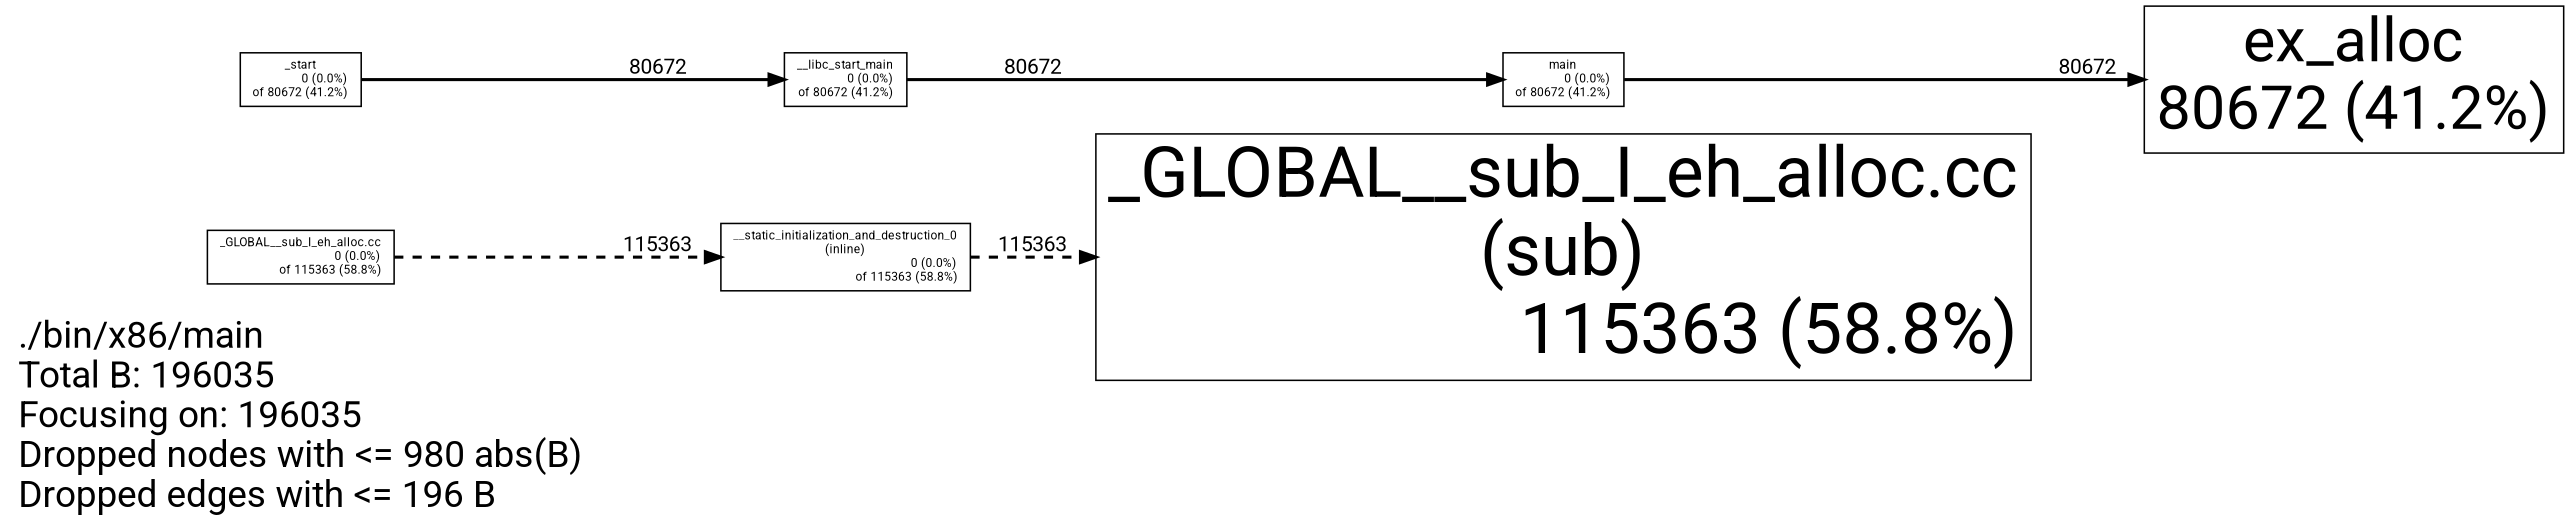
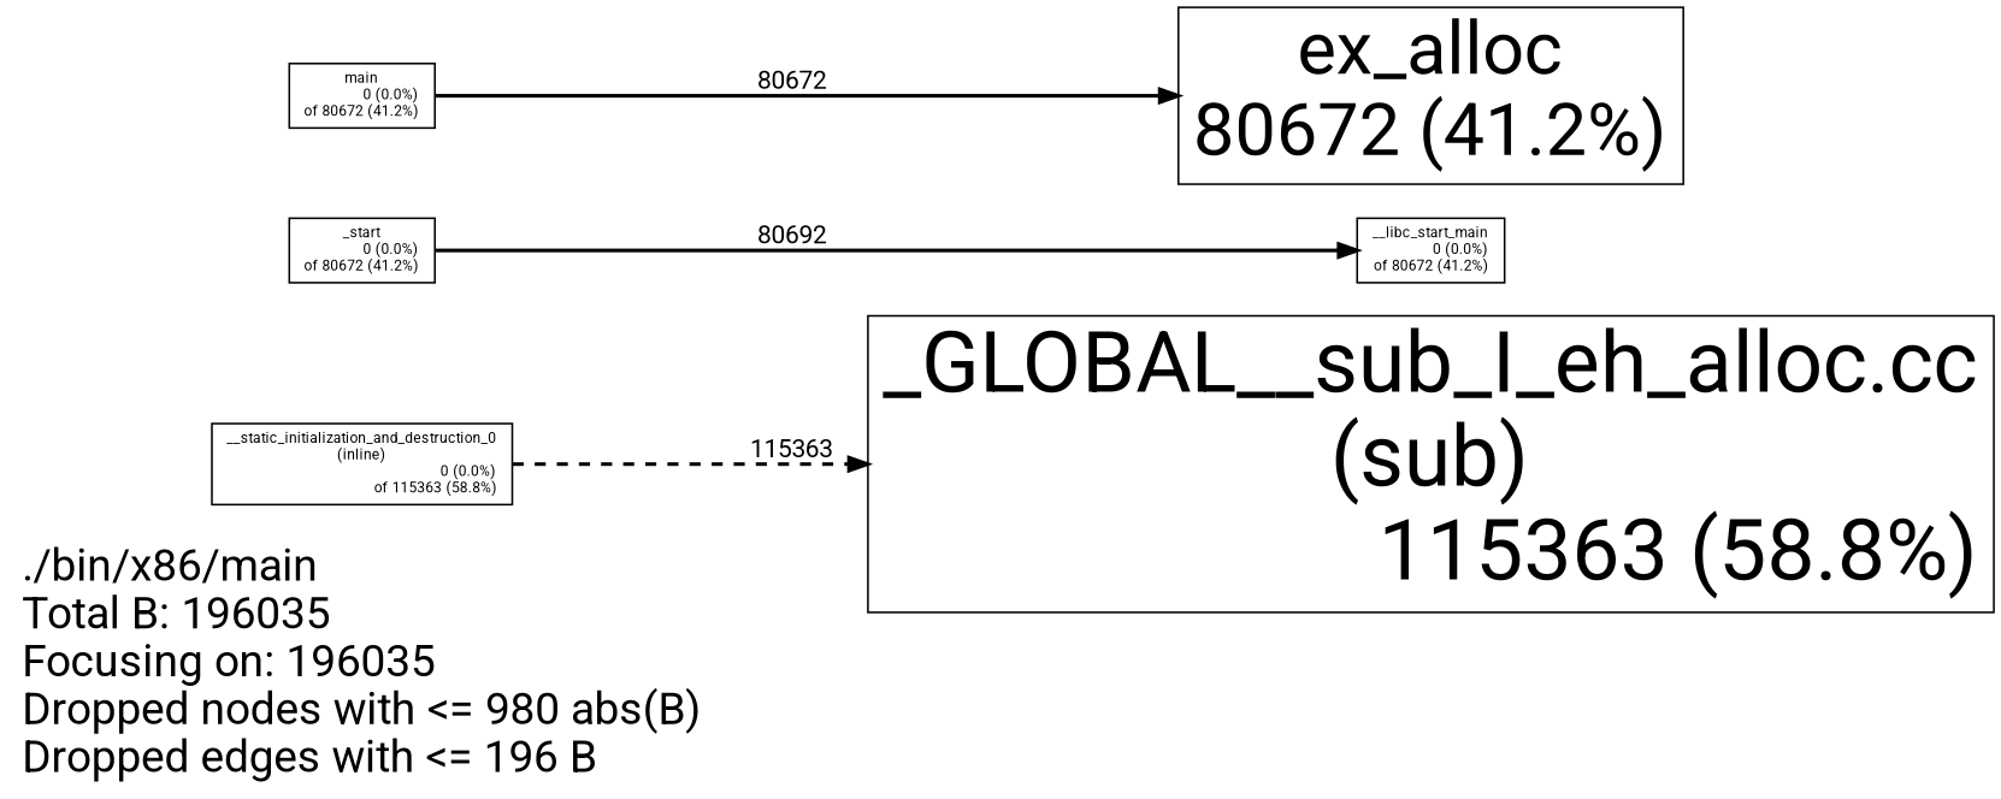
  digraph {
    fontname=Roboto
    rankdir=LR
    node [fontname=Roboto fontsize=8.0 shape=box]
    edge [fontname=Roboto style="setlinewidth(2.000000)" weight=2720]
    n1 [fontsize=24 height=0.25 label="./bin/x86/main\lTotal B: 196035\lFocusing on: 196035\lDropped nodes with <= 980 abs(B)\lDropped edges with <= 196 B\l" shape=plaintext width=0.375]
-   n2 [height=0.25 label="_GLOBAL__sub_I_eh_alloc.cc\n0 (0.0%)\rof 115363 (58.8%)\r" width=0.375]
    n3 [height=0.25 label="__static_initialization_and_destruction_0\n(inline)\n0 (0.0%)\rof 115363 (58.8%)\r" width=0.375]
    n4 [fontsize=46.4 height=0.25 label="_GLOBAL__sub_I_eh_alloc.cc\n(sub)\n115363 (58.8%)\r" width=0.375]
    n5 [height=0.25 label="__libc_start_main\n0 (0.0%)\rof 80672 (41.2%)\r" width=0.375]
    n6 [height=0.25 label="main\n0 (0.0%)\rof 80672 (41.2%)\r" width=0.375]
    n7 [fontsize=40.1 height=0.25 label="ex_alloc\n80672 (41.2%)\r" width=0.375]
    n8 [height=0.25 label="_start\n0 (0.0%)\rof 80672 (41.2%)\r" width=0.375]
-   n2 -> n3 [label=115363 style="setlinewidth(2.000000),dashed" weight=3494]
    n3 -> n4 [label=115363 style="setlinewidth(2.000000),dashed" weight=3494]
-   n5 -> n6 [label=80672]
    n6 -> n7 [label=80672]
-   n8 -> n5 [label=80672]
+   n8 -> n5 [label=80692]
  }
